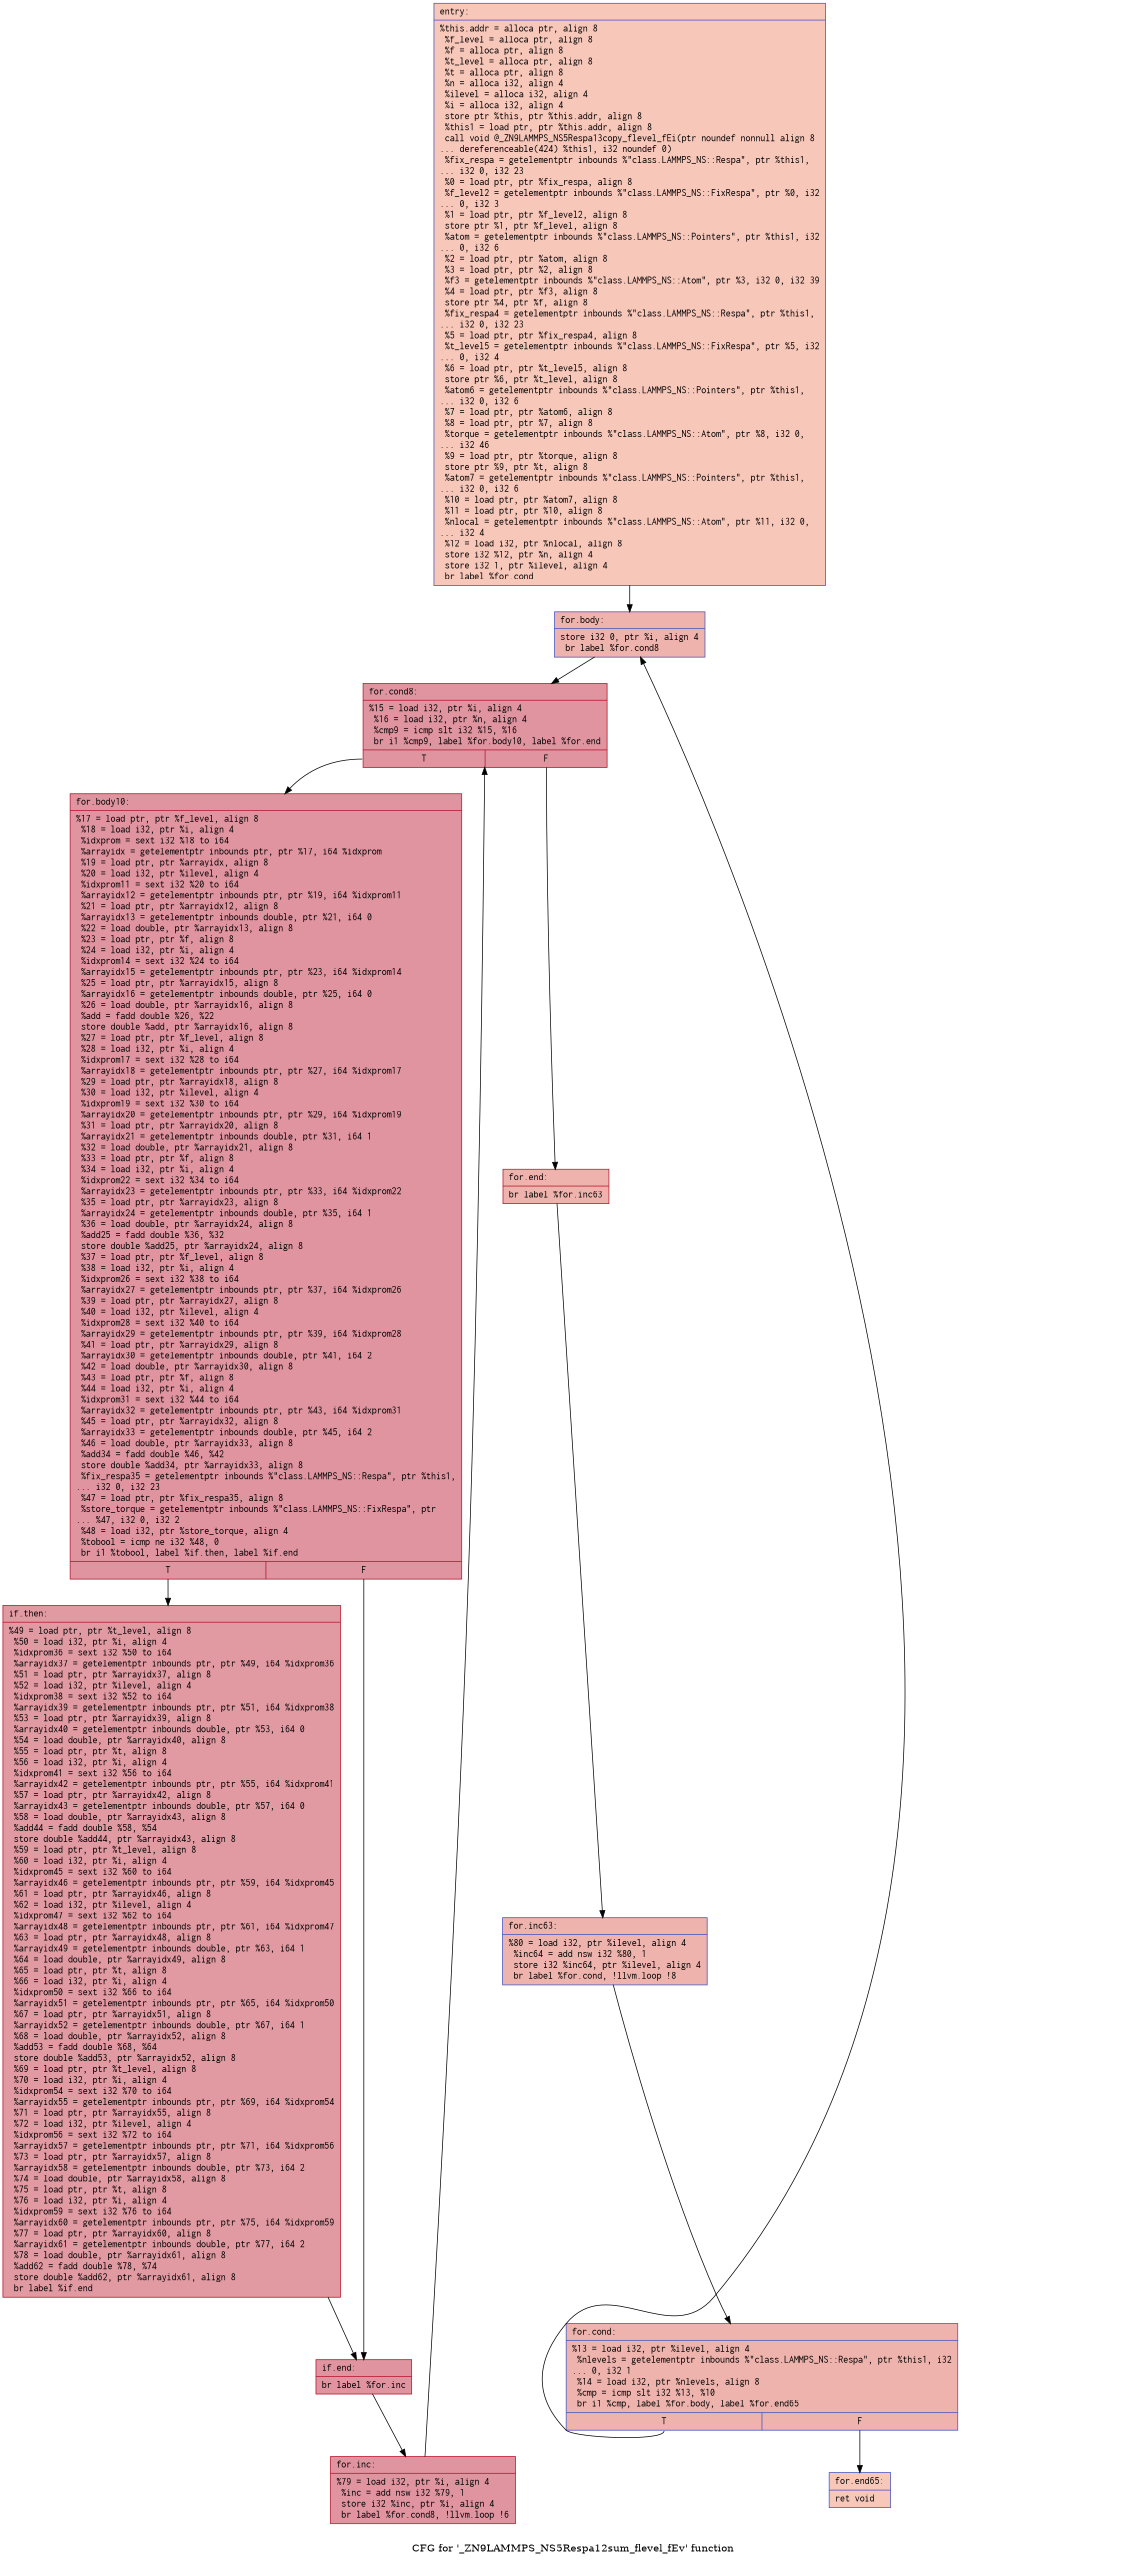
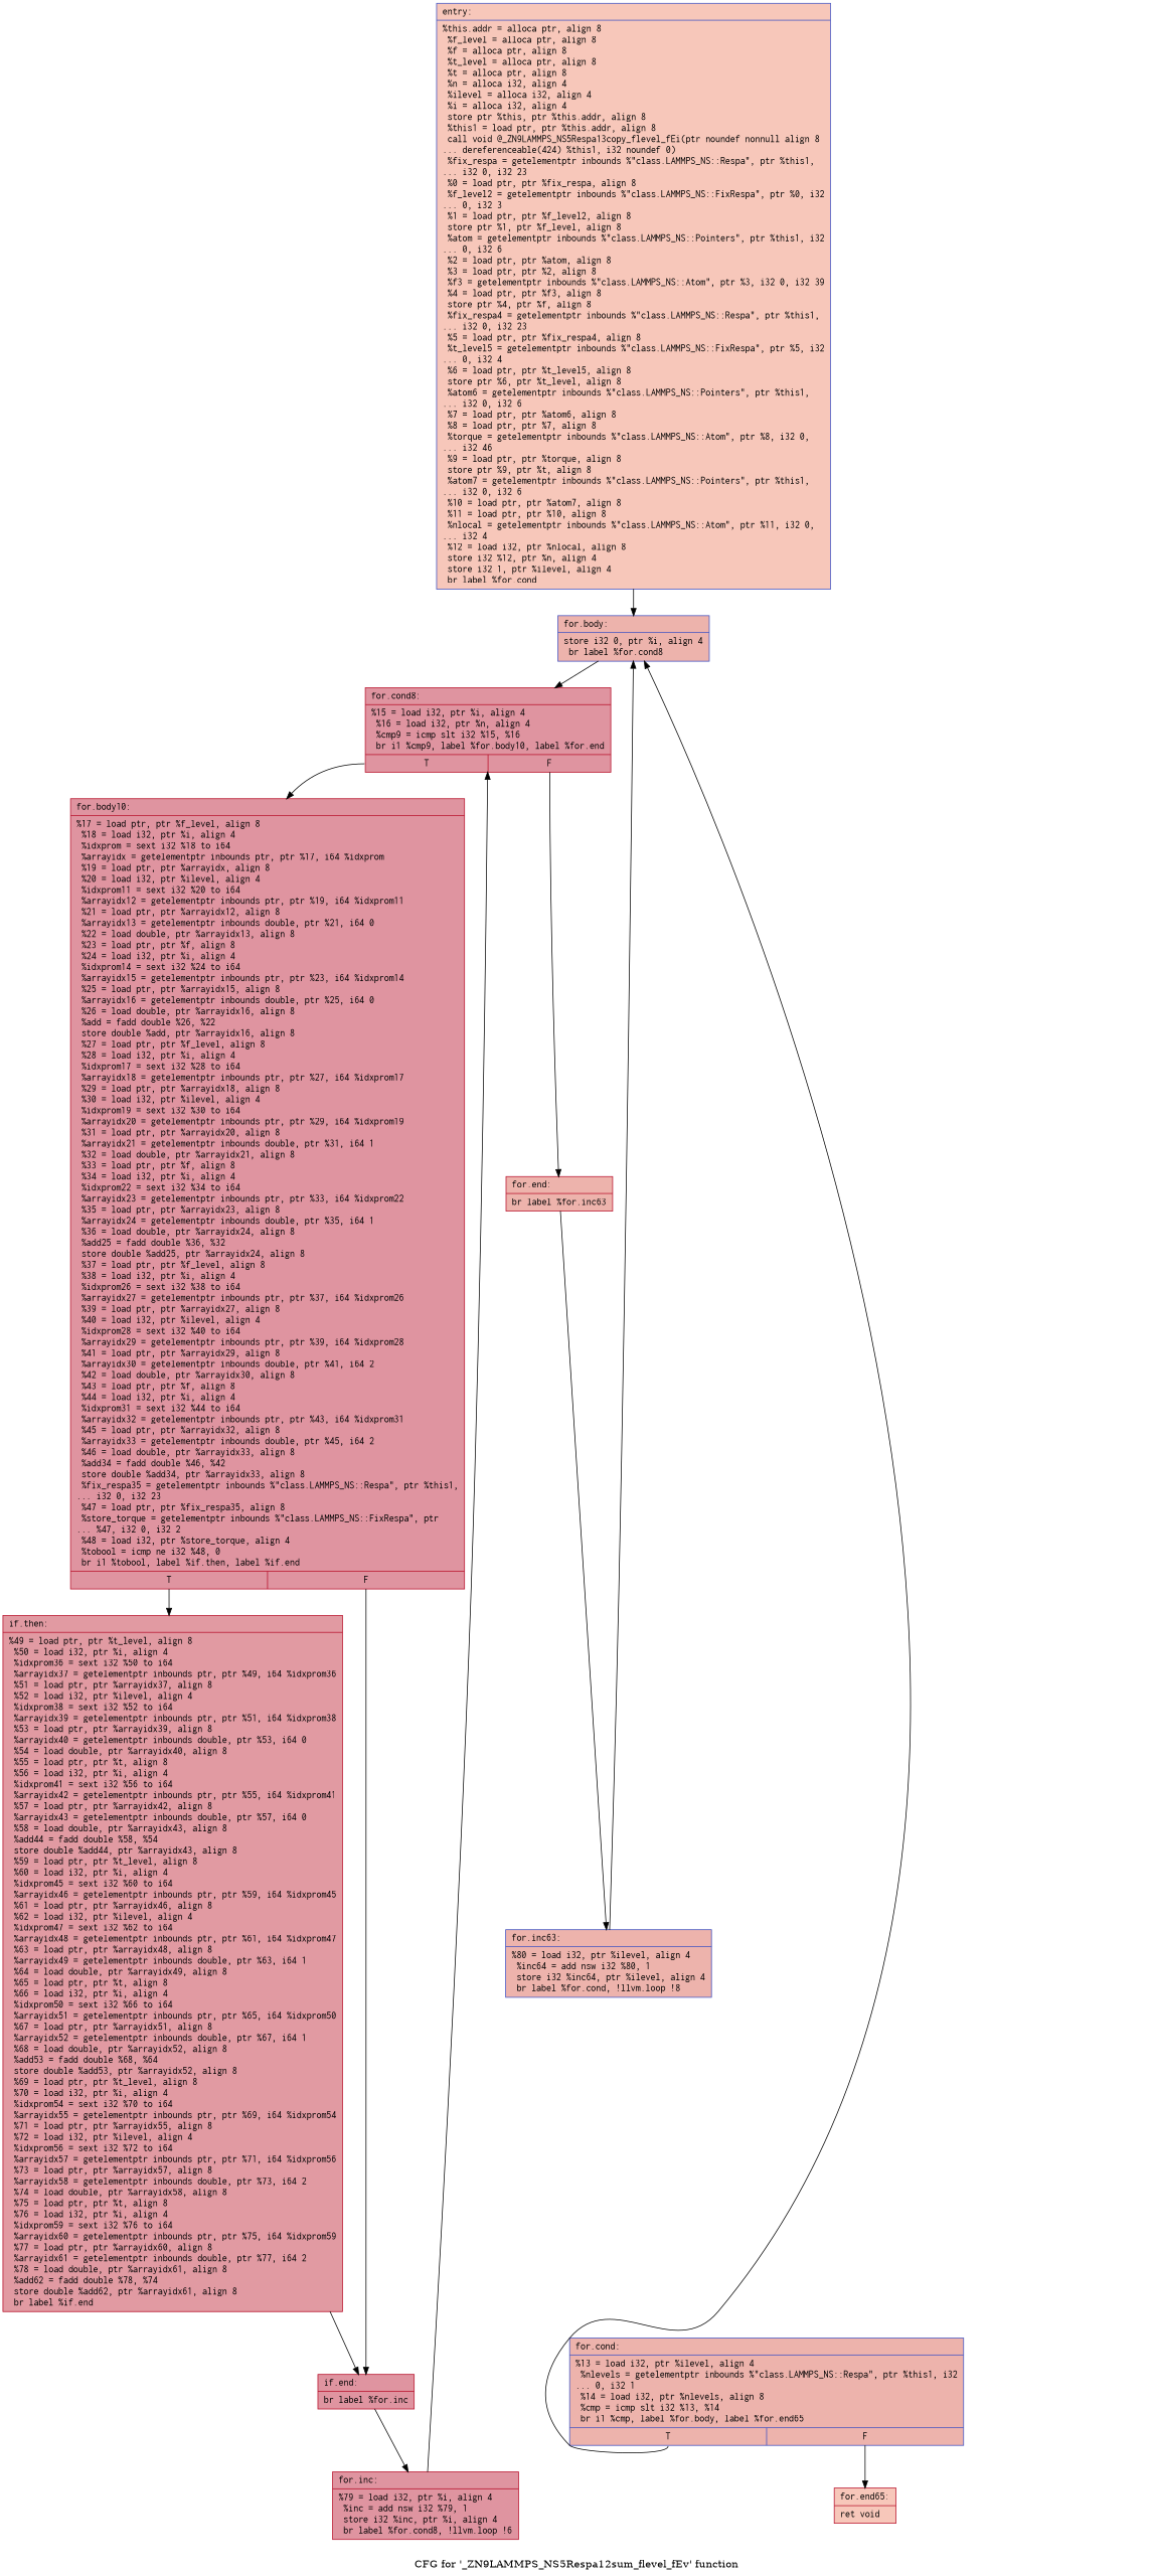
  digraph {
    label="CFG for '_ZN9LAMMPS_NS5Respa12sum_flevel_fEv' function"
    node [color="#b70d28ff" fillcolor="#d6524470" fontname=Courier shape=record style=filled]
    n1 [color="#3d50c3ff" fillcolor="#ec7f6370" label="{entry:\l|  %this.addr = alloca ptr, align 8\l  %f_level = alloca ptr, align 8\l  %f = alloca ptr, align 8\l  %t_level = alloca ptr, align 8\l  %t = alloca ptr, align 8\l  %n = alloca i32, align 4\l  %ilevel = alloca i32, align 4\l  %i = alloca i32, align 4\l  store ptr %this, ptr %this.addr, align 8\l  %this1 = load ptr, ptr %this.addr, align 8\l  call void @_ZN9LAMMPS_NS5Respa13copy_flevel_fEi(ptr noundef nonnull align 8\l... dereferenceable(424) %this1, i32 noundef 0)\l  %fix_respa = getelementptr inbounds %\"class.LAMMPS_NS::Respa\", ptr %this1,\l... i32 0, i32 23\l  %0 = load ptr, ptr %fix_respa, align 8\l  %f_level2 = getelementptr inbounds %\"class.LAMMPS_NS::FixRespa\", ptr %0, i32\l... 0, i32 3\l  %1 = load ptr, ptr %f_level2, align 8\l  store ptr %1, ptr %f_level, align 8\l  %atom = getelementptr inbounds %\"class.LAMMPS_NS::Pointers\", ptr %this1, i32\l... 0, i32 6\l  %2 = load ptr, ptr %atom, align 8\l  %3 = load ptr, ptr %2, align 8\l  %f3 = getelementptr inbounds %\"class.LAMMPS_NS::Atom\", ptr %3, i32 0, i32 39\l  %4 = load ptr, ptr %f3, align 8\l  store ptr %4, ptr %f, align 8\l  %fix_respa4 = getelementptr inbounds %\"class.LAMMPS_NS::Respa\", ptr %this1,\l... i32 0, i32 23\l  %5 = load ptr, ptr %fix_respa4, align 8\l  %t_level5 = getelementptr inbounds %\"class.LAMMPS_NS::FixRespa\", ptr %5, i32\l... 0, i32 4\l  %6 = load ptr, ptr %t_level5, align 8\l  store ptr %6, ptr %t_level, align 8\l  %atom6 = getelementptr inbounds %\"class.LAMMPS_NS::Pointers\", ptr %this1,\l... i32 0, i32 6\l  %7 = load ptr, ptr %atom6, align 8\l  %8 = load ptr, ptr %7, align 8\l  %torque = getelementptr inbounds %\"class.LAMMPS_NS::Atom\", ptr %8, i32 0,\l... i32 46\l  %9 = load ptr, ptr %torque, align 8\l  store ptr %9, ptr %t, align 8\l  %atom7 = getelementptr inbounds %\"class.LAMMPS_NS::Pointers\", ptr %this1,\l... i32 0, i32 6\l  %10 = load ptr, ptr %atom7, align 8\l  %11 = load ptr, ptr %10, align 8\l  %nlocal = getelementptr inbounds %\"class.LAMMPS_NS::Atom\", ptr %11, i32 0,\l... i32 4\l  %12 = load i32, ptr %nlocal, align 8\l  store i32 %12, ptr %n, align 4\l  store i32 1, ptr %ilevel, align 4\l  br label %for.cond\l}"]
    n2 [color="#3d50c3ff" label="{for.body:\l|  store i32 0, ptr %i, align 4\l  br label %for.cond8\l}"]
-   n3 [color="#3d50c3ff" label="{for.cond:\l|  %13 = load i32, ptr %ilevel, align 4\l  %nlevels = getelementptr inbounds %\"class.LAMMPS_NS::Respa\", ptr %this1, i32\l... 0, i32 1\l  %14 = load i32, ptr %nlevels, align 8\l  %cmp = icmp slt i32 %13, %10\l  br i1 %cmp, label %for.body, label %for.end65\l|{<s0>T|<s1>F}}"]
-   n4 [color="#3d50c3ff" fillcolor="#ec7f6370" label="{for.end65:\l|  ret void\l}"]
+   n3 [color="#3d50c3ff" label="{for.cond:\l|  %13 = load i32, ptr %ilevel, align 4\l  %nlevels = getelementptr inbounds %\"class.LAMMPS_NS::Respa\", ptr %this1, i32\l... 0, i32 1\l  %14 = load i32, ptr %nlevels, align 8\l  %cmp = icmp slt i32 %13, %14\l  br i1 %cmp, label %for.body, label %for.end65\l|{<s0>T|<s1>F}}"]
+   n4 [fillcolor="#ec7f6370" label="{for.end65:\l|  ret void\l}"]
    n5 [fillcolor="#b70d2870" label="{for.cond8:\l|  %15 = load i32, ptr %i, align 4\l  %16 = load i32, ptr %n, align 4\l  %cmp9 = icmp slt i32 %15, %16\l  br i1 %cmp9, label %for.body10, label %for.end\l|{<s0>T|<s1>F}}"]
    n6 [fillcolor="#b70d2870" label="{for.body10:\l|  %17 = load ptr, ptr %f_level, align 8\l  %18 = load i32, ptr %i, align 4\l  %idxprom = sext i32 %18 to i64\l  %arrayidx = getelementptr inbounds ptr, ptr %17, i64 %idxprom\l  %19 = load ptr, ptr %arrayidx, align 8\l  %20 = load i32, ptr %ilevel, align 4\l  %idxprom11 = sext i32 %20 to i64\l  %arrayidx12 = getelementptr inbounds ptr, ptr %19, i64 %idxprom11\l  %21 = load ptr, ptr %arrayidx12, align 8\l  %arrayidx13 = getelementptr inbounds double, ptr %21, i64 0\l  %22 = load double, ptr %arrayidx13, align 8\l  %23 = load ptr, ptr %f, align 8\l  %24 = load i32, ptr %i, align 4\l  %idxprom14 = sext i32 %24 to i64\l  %arrayidx15 = getelementptr inbounds ptr, ptr %23, i64 %idxprom14\l  %25 = load ptr, ptr %arrayidx15, align 8\l  %arrayidx16 = getelementptr inbounds double, ptr %25, i64 0\l  %26 = load double, ptr %arrayidx16, align 8\l  %add = fadd double %26, %22\l  store double %add, ptr %arrayidx16, align 8\l  %27 = load ptr, ptr %f_level, align 8\l  %28 = load i32, ptr %i, align 4\l  %idxprom17 = sext i32 %28 to i64\l  %arrayidx18 = getelementptr inbounds ptr, ptr %27, i64 %idxprom17\l  %29 = load ptr, ptr %arrayidx18, align 8\l  %30 = load i32, ptr %ilevel, align 4\l  %idxprom19 = sext i32 %30 to i64\l  %arrayidx20 = getelementptr inbounds ptr, ptr %29, i64 %idxprom19\l  %31 = load ptr, ptr %arrayidx20, align 8\l  %arrayidx21 = getelementptr inbounds double, ptr %31, i64 1\l  %32 = load double, ptr %arrayidx21, align 8\l  %33 = load ptr, ptr %f, align 8\l  %34 = load i32, ptr %i, align 4\l  %idxprom22 = sext i32 %34 to i64\l  %arrayidx23 = getelementptr inbounds ptr, ptr %33, i64 %idxprom22\l  %35 = load ptr, ptr %arrayidx23, align 8\l  %arrayidx24 = getelementptr inbounds double, ptr %35, i64 1\l  %36 = load double, ptr %arrayidx24, align 8\l  %add25 = fadd double %36, %32\l  store double %add25, ptr %arrayidx24, align 8\l  %37 = load ptr, ptr %f_level, align 8\l  %38 = load i32, ptr %i, align 4\l  %idxprom26 = sext i32 %38 to i64\l  %arrayidx27 = getelementptr inbounds ptr, ptr %37, i64 %idxprom26\l  %39 = load ptr, ptr %arrayidx27, align 8\l  %40 = load i32, ptr %ilevel, align 4\l  %idxprom28 = sext i32 %40 to i64\l  %arrayidx29 = getelementptr inbounds ptr, ptr %39, i64 %idxprom28\l  %41 = load ptr, ptr %arrayidx29, align 8\l  %arrayidx30 = getelementptr inbounds double, ptr %41, i64 2\l  %42 = load double, ptr %arrayidx30, align 8\l  %43 = load ptr, ptr %f, align 8\l  %44 = load i32, ptr %i, align 4\l  %idxprom31 = sext i32 %44 to i64\l  %arrayidx32 = getelementptr inbounds ptr, ptr %43, i64 %idxprom31\l  %45 = load ptr, ptr %arrayidx32, align 8\l  %arrayidx33 = getelementptr inbounds double, ptr %45, i64 2\l  %46 = load double, ptr %arrayidx33, align 8\l  %add34 = fadd double %46, %42\l  store double %add34, ptr %arrayidx33, align 8\l  %fix_respa35 = getelementptr inbounds %\"class.LAMMPS_NS::Respa\", ptr %this1,\l... i32 0, i32 23\l  %47 = load ptr, ptr %fix_respa35, align 8\l  %store_torque = getelementptr inbounds %\"class.LAMMPS_NS::FixRespa\", ptr\l... %47, i32 0, i32 2\l  %48 = load i32, ptr %store_torque, align 4\l  %tobool = icmp ne i32 %48, 0\l  br i1 %tobool, label %if.then, label %if.end\l|{<s0>T|<s1>F}}"]
    n7 [label="{for.end:\l|  br label %for.inc63\l}"]
    n8 [fillcolor="#bb1b2c70" label="{if.then:\l|  %49 = load ptr, ptr %t_level, align 8\l  %50 = load i32, ptr %i, align 4\l  %idxprom36 = sext i32 %50 to i64\l  %arrayidx37 = getelementptr inbounds ptr, ptr %49, i64 %idxprom36\l  %51 = load ptr, ptr %arrayidx37, align 8\l  %52 = load i32, ptr %ilevel, align 4\l  %idxprom38 = sext i32 %52 to i64\l  %arrayidx39 = getelementptr inbounds ptr, ptr %51, i64 %idxprom38\l  %53 = load ptr, ptr %arrayidx39, align 8\l  %arrayidx40 = getelementptr inbounds double, ptr %53, i64 0\l  %54 = load double, ptr %arrayidx40, align 8\l  %55 = load ptr, ptr %t, align 8\l  %56 = load i32, ptr %i, align 4\l  %idxprom41 = sext i32 %56 to i64\l  %arrayidx42 = getelementptr inbounds ptr, ptr %55, i64 %idxprom41\l  %57 = load ptr, ptr %arrayidx42, align 8\l  %arrayidx43 = getelementptr inbounds double, ptr %57, i64 0\l  %58 = load double, ptr %arrayidx43, align 8\l  %add44 = fadd double %58, %54\l  store double %add44, ptr %arrayidx43, align 8\l  %59 = load ptr, ptr %t_level, align 8\l  %60 = load i32, ptr %i, align 4\l  %idxprom45 = sext i32 %60 to i64\l  %arrayidx46 = getelementptr inbounds ptr, ptr %59, i64 %idxprom45\l  %61 = load ptr, ptr %arrayidx46, align 8\l  %62 = load i32, ptr %ilevel, align 4\l  %idxprom47 = sext i32 %62 to i64\l  %arrayidx48 = getelementptr inbounds ptr, ptr %61, i64 %idxprom47\l  %63 = load ptr, ptr %arrayidx48, align 8\l  %arrayidx49 = getelementptr inbounds double, ptr %63, i64 1\l  %64 = load double, ptr %arrayidx49, align 8\l  %65 = load ptr, ptr %t, align 8\l  %66 = load i32, ptr %i, align 4\l  %idxprom50 = sext i32 %66 to i64\l  %arrayidx51 = getelementptr inbounds ptr, ptr %65, i64 %idxprom50\l  %67 = load ptr, ptr %arrayidx51, align 8\l  %arrayidx52 = getelementptr inbounds double, ptr %67, i64 1\l  %68 = load double, ptr %arrayidx52, align 8\l  %add53 = fadd double %68, %64\l  store double %add53, ptr %arrayidx52, align 8\l  %69 = load ptr, ptr %t_level, align 8\l  %70 = load i32, ptr %i, align 4\l  %idxprom54 = sext i32 %70 to i64\l  %arrayidx55 = getelementptr inbounds ptr, ptr %69, i64 %idxprom54\l  %71 = load ptr, ptr %arrayidx55, align 8\l  %72 = load i32, ptr %ilevel, align 4\l  %idxprom56 = sext i32 %72 to i64\l  %arrayidx57 = getelementptr inbounds ptr, ptr %71, i64 %idxprom56\l  %73 = load ptr, ptr %arrayidx57, align 8\l  %arrayidx58 = getelementptr inbounds double, ptr %73, i64 2\l  %74 = load double, ptr %arrayidx58, align 8\l  %75 = load ptr, ptr %t, align 8\l  %76 = load i32, ptr %i, align 4\l  %idxprom59 = sext i32 %76 to i64\l  %arrayidx60 = getelementptr inbounds ptr, ptr %75, i64 %idxprom59\l  %77 = load ptr, ptr %arrayidx60, align 8\l  %arrayidx61 = getelementptr inbounds double, ptr %77, i64 2\l  %78 = load double, ptr %arrayidx61, align 8\l  %add62 = fadd double %78, %74\l  store double %add62, ptr %arrayidx61, align 8\l  br label %if.end\l}"]
    n9 [fillcolor="#b70d2870" label="{if.end:\l|  br label %for.inc\l}"]
    n10 [color="#3d50c3ff" label="{for.inc63:\l|  %80 = load i32, ptr %ilevel, align 4\l  %inc64 = add nsw i32 %80, 1\l  store i32 %inc64, ptr %ilevel, align 4\l  br label %for.cond, !llvm.loop !8\l}"]
    n11 [fillcolor="#b70d2870" label="{for.inc:\l|  %79 = load i32, ptr %i, align 4\l  %inc = add nsw i32 %79, 1\l  store i32 %inc, ptr %i, align 4\l  br label %for.cond8, !llvm.loop !6\l}"]
    n1 -> n2
    n2 -> n5
    n3 -> n2 [tailport=s0]
    n3 -> n4 [tailport=s1]
    n5 -> n6 [tailport=s0]
    n5 -> n7 [tailport=s1]
    n6 -> n8 [tailport=s0]
    n6 -> n9 [tailport=s1]
    n7 -> n10
    n8 -> n9
    n9 -> n11
-   n10 -> n3
+   n10 -> n2
    n11 -> n5
  }
